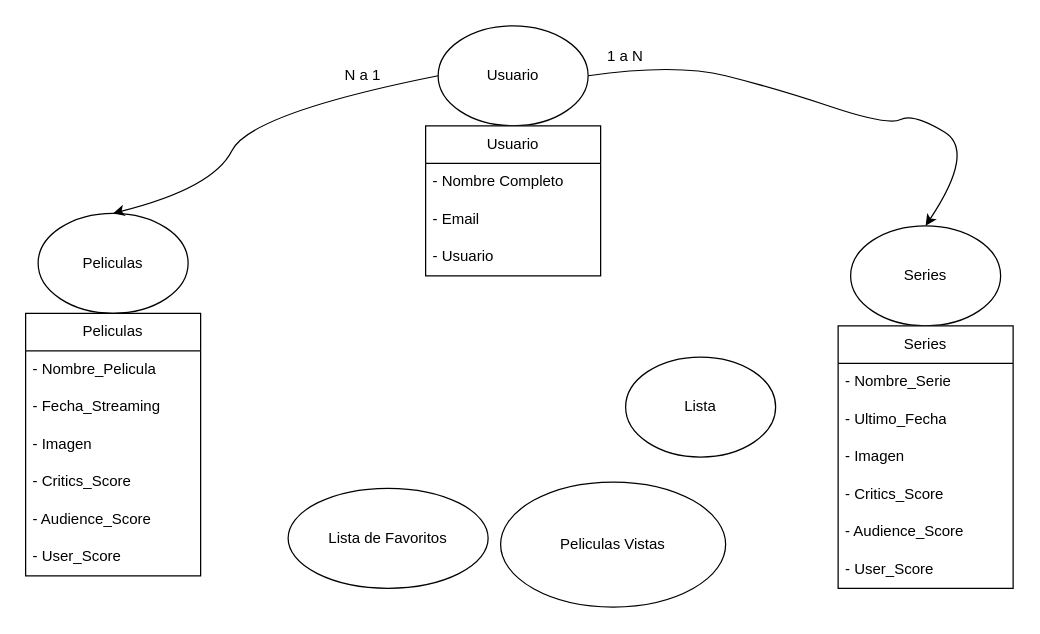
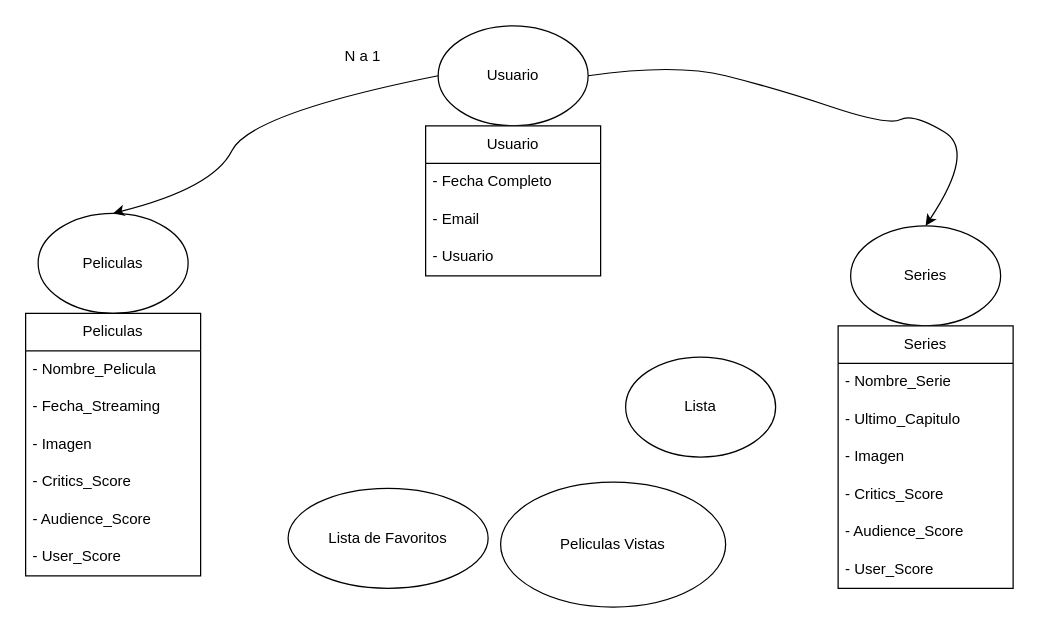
  <mxCell id="0" />
  <mxCell id="1" parent="0" />
  <mxCell id="2" value="" style="ellipse;whiteSpace=wrap;html=1;" vertex="1" parent="1"><mxGeometry x="350" y="20" width="120" height="80" as="geometry" /></mxCell>
  <mxCell id="3" value="Peliculas" style="ellipse;whiteSpace=wrap;html=1;" vertex="1" parent="1"><mxGeometry x="30" y="170" width="120" height="80" as="geometry" /></mxCell>
  <mxCell id="4" value="Series" style="ellipse;whiteSpace=wrap;html=1;" vertex="1" parent="1"><mxGeometry x="680" y="180" width="120" height="80" as="geometry" /></mxCell>
  <mxCell id="5" value="Usuario" style="text;html=1;strokeColor=none;fillColor=none;align=center;verticalAlign=middle;whiteSpace=wrap;rounded=0;" vertex="1" parent="1"><mxGeometry x="380" y="45" width="60" height="30" as="geometry" /></mxCell>
  <mxCell id="6" value="" style="curved=1;endArrow=classic;html=1;rounded=0;entryX=0.5;entryY=0;entryDx=0;entryDy=0;exitX=1;exitY=0.5;exitDx=0;exitDy=0;" edge="1" parent="1" source="2" target="4"><mxGeometry width="50" height="50" relative="1" as="geometry"><mxPoint x="410" y="250" as="sourcePoint" /><mxPoint x="460" y="200" as="targetPoint" /><Array as="points"><mxPoint x="540" y="50" /><mxPoint x="620" y="70" /><mxPoint x="710" y="100" /><mxPoint x="730" y="90" /><mxPoint x="780" y="120" /></Array></mxGeometry></mxCell>
  <mxCell id="7" value="" style="curved=1;endArrow=classic;html=1;rounded=0;entryX=0.5;entryY=0;entryDx=0;entryDy=0;exitX=0;exitY=0.5;exitDx=0;exitDy=0;" edge="1" parent="1" source="2" target="3"><mxGeometry width="50" height="50" relative="1" as="geometry"><mxPoint x="250" y="180" as="sourcePoint" /><mxPoint x="300" y="130" as="targetPoint" /><Array as="points"><mxPoint x="200" y="90" /><mxPoint x="170" y="150" /></Array></mxGeometry></mxCell>
- <mxCell id="8" value="N a 1" style="text;html=1;strokeColor=none;fillColor=none;align=center;verticalAlign=middle;whiteSpace=wrap;rounded=0;" vertex="1" parent="1"><mxGeometry x="260" y="45" width="60" height="30" as="geometry" /></mxCell>
- <mxCell id="9" value="1 a N" style="text;html=1;strokeColor=none;fillColor=none;align=center;verticalAlign=middle;whiteSpace=wrap;rounded=0;" vertex="1" parent="1"><mxGeometry x="470" y="30" width="60" height="30" as="geometry" /></mxCell>
+ <mxCell id="8" value="N a 1" style="text;html=1;strokeColor=none;fillColor=none;align=center;verticalAlign=middle;whiteSpace=wrap;rounded=0;" vertex="1" parent="1"><mxGeometry x="260" y="30" width="60" height="30" as="geometry" /></mxCell>
  <mxCell id="10" value="Usuario" style="swimlane;fontStyle=0;childLayout=stackLayout;horizontal=1;startSize=30;horizontalStack=0;resizeParent=1;resizeParentMax=0;resizeLast=0;collapsible=1;marginBottom=0;whiteSpace=wrap;html=1;" vertex="1" parent="1"><mxGeometry x="340" y="100" width="140" height="120" as="geometry"><mxRectangle x="320" y="230" width="60" height="30" as="alternateBounds" /></mxGeometry></mxCell>
- <mxCell id="11" value="- Nombre Completo" style="text;strokeColor=none;fillColor=none;align=left;verticalAlign=middle;spacingLeft=4;spacingRight=4;overflow=hidden;points=[[0,0.5],[1,0.5]];portConstraint=eastwest;rotatable=0;whiteSpace=wrap;html=1;" vertex="1" parent="10"><mxGeometry y="30" width="140" height="30" as="geometry" /></mxCell>
+ <mxCell id="11" value="- Fecha Completo" style="text;strokeColor=none;fillColor=none;align=left;verticalAlign=middle;spacingLeft=4;spacingRight=4;overflow=hidden;points=[[0,0.5],[1,0.5]];portConstraint=eastwest;rotatable=0;whiteSpace=wrap;html=1;" vertex="1" parent="10"><mxGeometry y="30" width="140" height="30" as="geometry" /></mxCell>
  <mxCell id="12" value="- Email" style="text;strokeColor=none;fillColor=none;align=left;verticalAlign=middle;spacingLeft=4;spacingRight=4;overflow=hidden;points=[[0,0.5],[1,0.5]];portConstraint=eastwest;rotatable=0;whiteSpace=wrap;html=1;" vertex="1" parent="10"><mxGeometry y="60" width="140" height="30" as="geometry" /></mxCell>
  <mxCell id="13" value="- Usuario" style="text;strokeColor=none;fillColor=none;align=left;verticalAlign=middle;spacingLeft=4;spacingRight=4;overflow=hidden;points=[[0,0.5],[1,0.5]];portConstraint=eastwest;rotatable=0;whiteSpace=wrap;html=1;" vertex="1" parent="10"><mxGeometry y="90" width="140" height="30" as="geometry" /></mxCell>
  <mxCell id="14" value="Peliculas" style="swimlane;fontStyle=0;childLayout=stackLayout;horizontal=1;startSize=30;horizontalStack=0;resizeParent=1;resizeParentMax=0;resizeLast=0;collapsible=1;marginBottom=0;whiteSpace=wrap;html=1;" vertex="1" parent="1"><mxGeometry x="20" y="250" width="140" height="210" as="geometry"><mxRectangle x="320" y="230" width="60" height="30" as="alternateBounds" /></mxGeometry></mxCell>
  <mxCell id="15" value="- Nombre_Pelicula" style="text;strokeColor=none;fillColor=none;align=left;verticalAlign=middle;spacingLeft=4;spacingRight=4;overflow=hidden;points=[[0,0.5],[1,0.5]];portConstraint=eastwest;rotatable=0;whiteSpace=wrap;html=1;" vertex="1" parent="14"><mxGeometry y="30" width="140" height="30" as="geometry" /></mxCell>
  <mxCell id="16" value="- Fecha_Streaming" style="text;strokeColor=none;fillColor=none;align=left;verticalAlign=middle;spacingLeft=4;spacingRight=4;overflow=hidden;points=[[0,0.5],[1,0.5]];portConstraint=eastwest;rotatable=0;whiteSpace=wrap;html=1;" vertex="1" parent="14"><mxGeometry y="60" width="140" height="30" as="geometry" /></mxCell>
  <mxCell id="17" value="- Imagen" style="text;strokeColor=none;fillColor=none;align=left;verticalAlign=middle;spacingLeft=4;spacingRight=4;overflow=hidden;points=[[0,0.5],[1,0.5]];portConstraint=eastwest;rotatable=0;whiteSpace=wrap;html=1;" vertex="1" parent="14"><mxGeometry y="90" width="140" height="30" as="geometry" /></mxCell>
  <mxCell id="18" value="- Critics_Score" style="text;strokeColor=none;fillColor=none;align=left;verticalAlign=middle;spacingLeft=4;spacingRight=4;overflow=hidden;points=[[0,0.5],[1,0.5]];portConstraint=eastwest;rotatable=0;whiteSpace=wrap;html=1;" vertex="1" parent="14"><mxGeometry y="120" width="140" height="30" as="geometry" /></mxCell>
  <mxCell id="19" value="- Audience_Score" style="text;strokeColor=none;fillColor=none;align=left;verticalAlign=middle;spacingLeft=4;spacingRight=4;overflow=hidden;points=[[0,0.5],[1,0.5]];portConstraint=eastwest;rotatable=0;whiteSpace=wrap;html=1;" vertex="1" parent="14"><mxGeometry y="150" width="140" height="30" as="geometry" /></mxCell>
  <mxCell id="20" value="- User_Score" style="text;strokeColor=none;fillColor=none;align=left;verticalAlign=middle;spacingLeft=4;spacingRight=4;overflow=hidden;points=[[0,0.5],[1,0.5]];portConstraint=eastwest;rotatable=0;whiteSpace=wrap;html=1;" vertex="1" parent="14"><mxGeometry y="180" width="140" height="30" as="geometry" /></mxCell>
  <mxCell id="21" value="Series" style="swimlane;fontStyle=0;childLayout=stackLayout;horizontal=1;startSize=30;horizontalStack=0;resizeParent=1;resizeParentMax=0;resizeLast=0;collapsible=1;marginBottom=0;whiteSpace=wrap;html=1;" vertex="1" parent="1"><mxGeometry x="670" y="260" width="140" height="210" as="geometry"><mxRectangle x="320" y="230" width="60" height="30" as="alternateBounds" /></mxGeometry></mxCell>
  <mxCell id="22" value="- Nombre_Serie" style="text;strokeColor=none;fillColor=none;align=left;verticalAlign=middle;spacingLeft=4;spacingRight=4;overflow=hidden;points=[[0,0.5],[1,0.5]];portConstraint=eastwest;rotatable=0;whiteSpace=wrap;html=1;" vertex="1" parent="21"><mxGeometry y="30" width="140" height="30" as="geometry" /></mxCell>
- <mxCell id="23" value="- Ultimo_Fecha" style="text;strokeColor=none;fillColor=none;align=left;verticalAlign=middle;spacingLeft=4;spacingRight=4;overflow=hidden;points=[[0,0.5],[1,0.5]];portConstraint=eastwest;rotatable=0;whiteSpace=wrap;html=1;" vertex="1" parent="21"><mxGeometry y="60" width="140" height="30" as="geometry" /></mxCell>
+ <mxCell id="23" value="- Ultimo_Capitulo" style="text;strokeColor=none;fillColor=none;align=left;verticalAlign=middle;spacingLeft=4;spacingRight=4;overflow=hidden;points=[[0,0.5],[1,0.5]];portConstraint=eastwest;rotatable=0;whiteSpace=wrap;html=1;" vertex="1" parent="21"><mxGeometry y="60" width="140" height="30" as="geometry" /></mxCell>
  <mxCell id="24" value="- Imagen" style="text;strokeColor=none;fillColor=none;align=left;verticalAlign=middle;spacingLeft=4;spacingRight=4;overflow=hidden;points=[[0,0.5],[1,0.5]];portConstraint=eastwest;rotatable=0;whiteSpace=wrap;html=1;" vertex="1" parent="21"><mxGeometry y="90" width="140" height="30" as="geometry" /></mxCell>
  <mxCell id="25" value="- Critics_Score" style="text;strokeColor=none;fillColor=none;align=left;verticalAlign=middle;spacingLeft=4;spacingRight=4;overflow=hidden;points=[[0,0.5],[1,0.5]];portConstraint=eastwest;rotatable=0;whiteSpace=wrap;html=1;" vertex="1" parent="21"><mxGeometry y="120" width="140" height="30" as="geometry" /></mxCell>
  <mxCell id="26" value="- Audience_Score" style="text;strokeColor=none;fillColor=none;align=left;verticalAlign=middle;spacingLeft=4;spacingRight=4;overflow=hidden;points=[[0,0.5],[1,0.5]];portConstraint=eastwest;rotatable=0;whiteSpace=wrap;html=1;" vertex="1" parent="21"><mxGeometry y="150" width="140" height="30" as="geometry" /></mxCell>
  <mxCell id="27" value="- User_Score" style="text;strokeColor=none;fillColor=none;align=left;verticalAlign=middle;spacingLeft=4;spacingRight=4;overflow=hidden;points=[[0,0.5],[1,0.5]];portConstraint=eastwest;rotatable=0;whiteSpace=wrap;html=1;" vertex="1" parent="21"><mxGeometry y="180" width="140" height="30" as="geometry" /></mxCell>
  <mxCell id="28" value="Lista de Favoritos" style="ellipse;whiteSpace=wrap;html=1;" vertex="1" parent="1"><mxGeometry x="230" y="390" width="160" height="80" as="geometry" /></mxCell>
  <mxCell id="29" value="Peliculas Vistas" style="ellipse;whiteSpace=wrap;html=1;" vertex="1" parent="1"><mxGeometry x="400" y="385" width="180" height="100" as="geometry" /></mxCell>
  <mxCell id="30" value="Lista" style="ellipse;whiteSpace=wrap;html=1;" vertex="1" parent="1"><mxGeometry x="500" y="285" width="120" height="80" as="geometry" /></mxCell>
